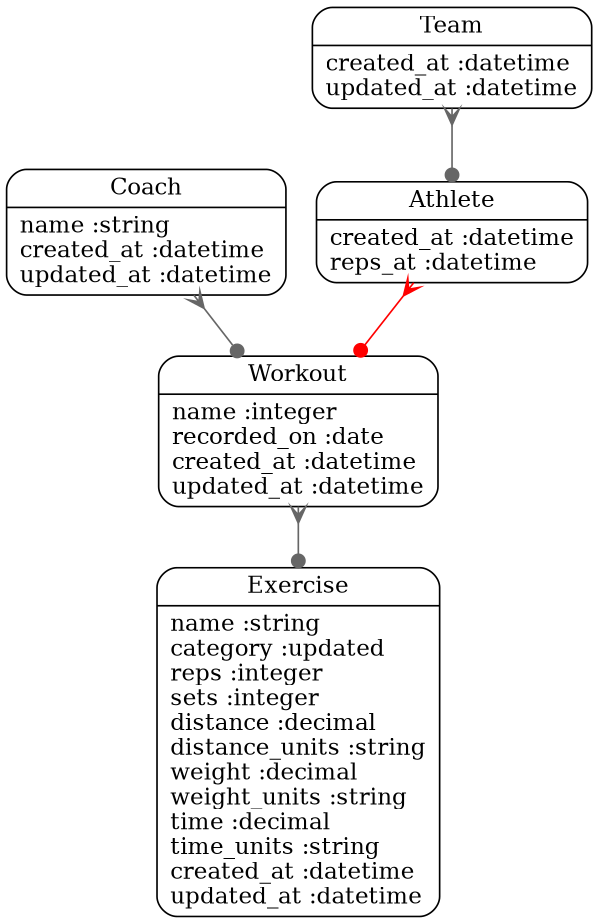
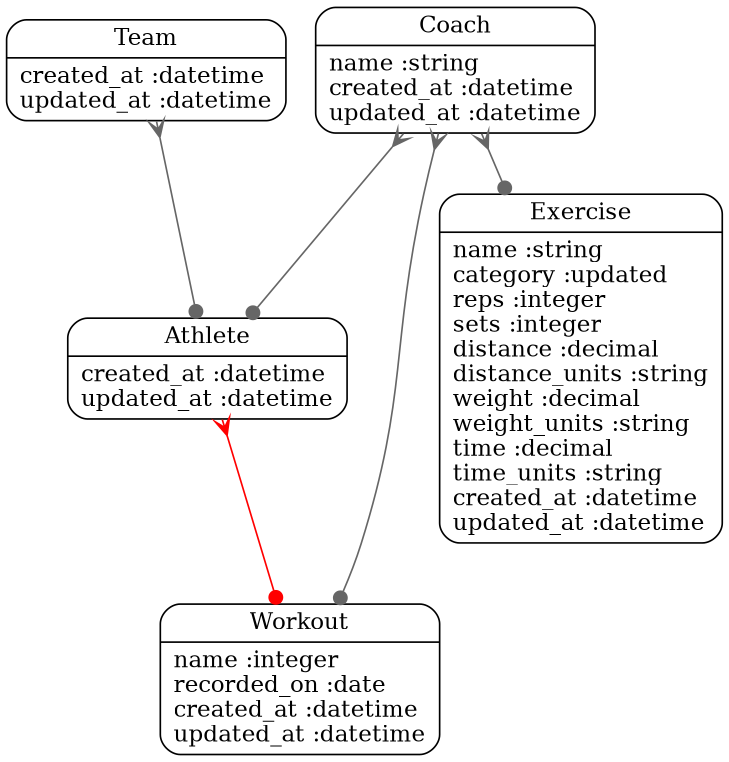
  digraph {
    splines=true
    node [shape=Mrecord]
    edge [arrowhead=dot arrowtail=crow color=gray40 dir=both]
-   n1 [label="{Athlete|created_at :datetime\lreps_at :datetime\l}"]
+   n1 [label="{Athlete|created_at :datetime\lupdated_at :datetime\l}"]
    n2 [label="{Workout|name :integer\lrecorded_on :date\lcreated_at :datetime\lupdated_at :datetime\l}"]
    n3 [label="{Exercise|name :string\lcategory :updated\lreps :integer\lsets :integer\ldistance :decimal\ldistance_units :string\lweight :decimal\lweight_units :string\ltime :decimal\ltime_units :string\lcreated_at :datetime\lupdated_at :datetime\l}"]
    n4 [label="{Coach|name :string\lcreated_at :datetime\lupdated_at :datetime\l}"]
    n5 [label="{Team|created_at :datetime\lupdated_at :datetime\l}"]
    n1 -> n2 [color=red]
-   n2 -> n3
+   n4 -> n3
+   n4 -> n1
    n4 -> n2
    n5 -> n1
  }
